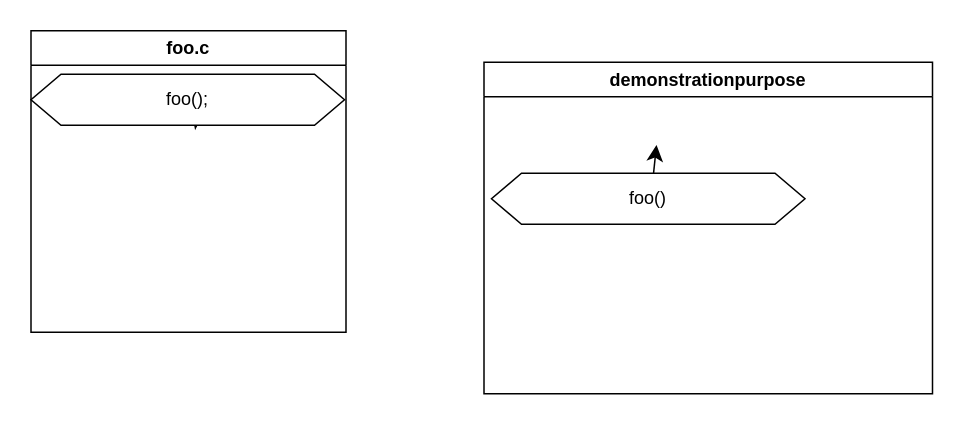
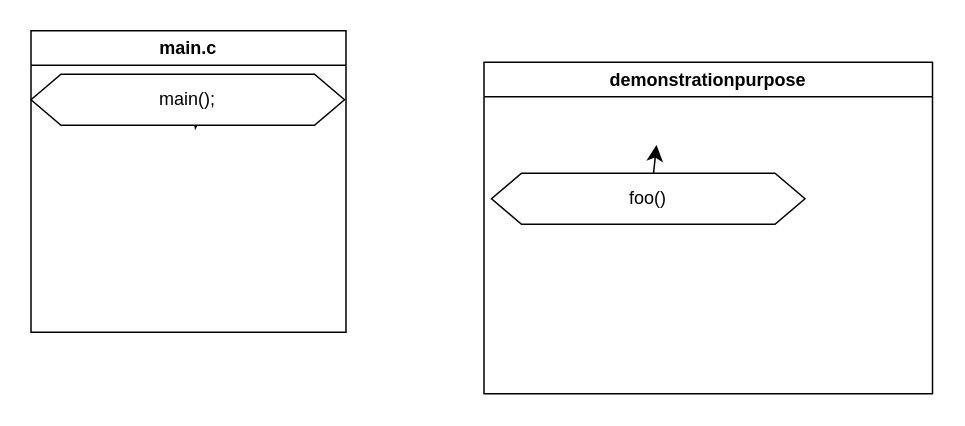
  <mxCell id="0" />
  <mxCell id="1" parent="0" />
- <mxCell id="2" value="foo.c" style="swimlane;whiteSpace=wrap;html=1;" vertex="1" parent="1"><mxGeometry x="20" y="20" width="210" height="201" as="geometry" /></mxCell>
+ <mxCell id="2" value="main.c" style="swimlane;whiteSpace=wrap;html=1;" vertex="1" parent="1"><mxGeometry x="20" y="20" width="210" height="201" as="geometry" /></mxCell>
  <mxCell id="3" style="edgeStyle=none;curved=1;rounded=0;orthogonalLoop=1;jettySize=auto;html=1;exitX=0.5;exitY=1;exitDx=0;exitDy=0;fontSize=12;startSize=8;endSize=8;" edge="1" parent="2" source="4"><mxGeometry relative="1" as="geometry"><mxPoint x="115" y="55.115" as="targetPoint" /></mxGeometry></mxCell>
- <mxCell id="4" value="foo();" style="shape=hexagon;perimeter=hexagonPerimeter2;whiteSpace=wrap;html=1;fixedSize=1;" vertex="1" parent="2"><mxGeometry y="29" width="209" height="34" as="geometry" /></mxCell>
+ <mxCell id="4" value="main();" style="shape=hexagon;perimeter=hexagonPerimeter2;whiteSpace=wrap;html=1;fixedSize=1;" vertex="1" parent="2"><mxGeometry y="29" width="209" height="34" as="geometry" /></mxCell>
  <mxCell id="5" value="demonstrationpurpose" style="swimlane;whiteSpace=wrap;html=1;" vertex="1" parent="1"><mxGeometry x="322" y="41" width="299" height="221" as="geometry" /></mxCell>
  <mxCell id="6" style="edgeStyle=none;curved=1;rounded=0;orthogonalLoop=1;jettySize=auto;html=1;exitX=0.5;exitY=1;exitDx=0;exitDy=0;fontSize=12;startSize=8;endSize=8;" edge="1" parent="5" source="7"><mxGeometry relative="1" as="geometry"><mxPoint x="115" y="55.115" as="targetPoint" /></mxGeometry></mxCell>
  <mxCell id="7" value="foo()" style="shape=hexagon;perimeter=hexagonPerimeter2;whiteSpace=wrap;html=1;fixedSize=1;" vertex="1" parent="5"><mxGeometry x="5" y="74" width="209" height="34" as="geometry" /></mxCell>
